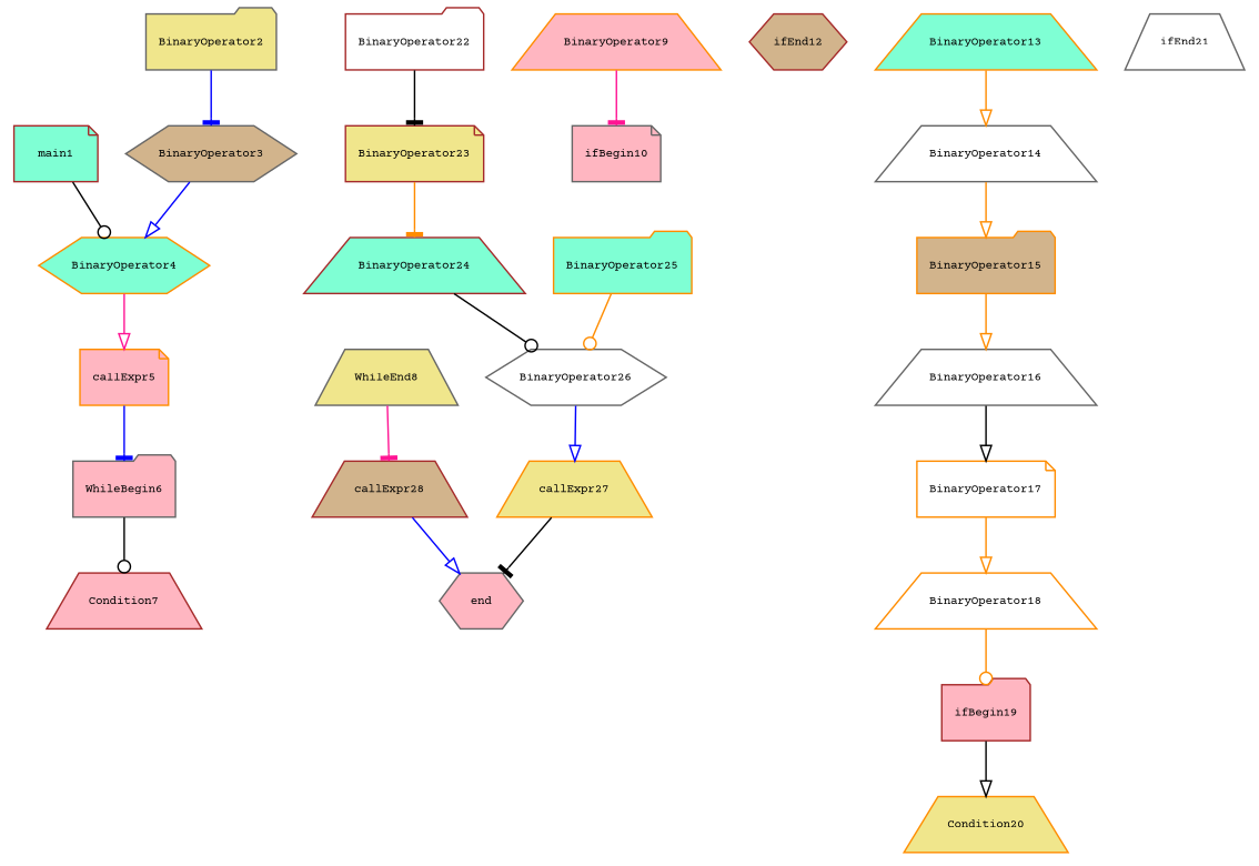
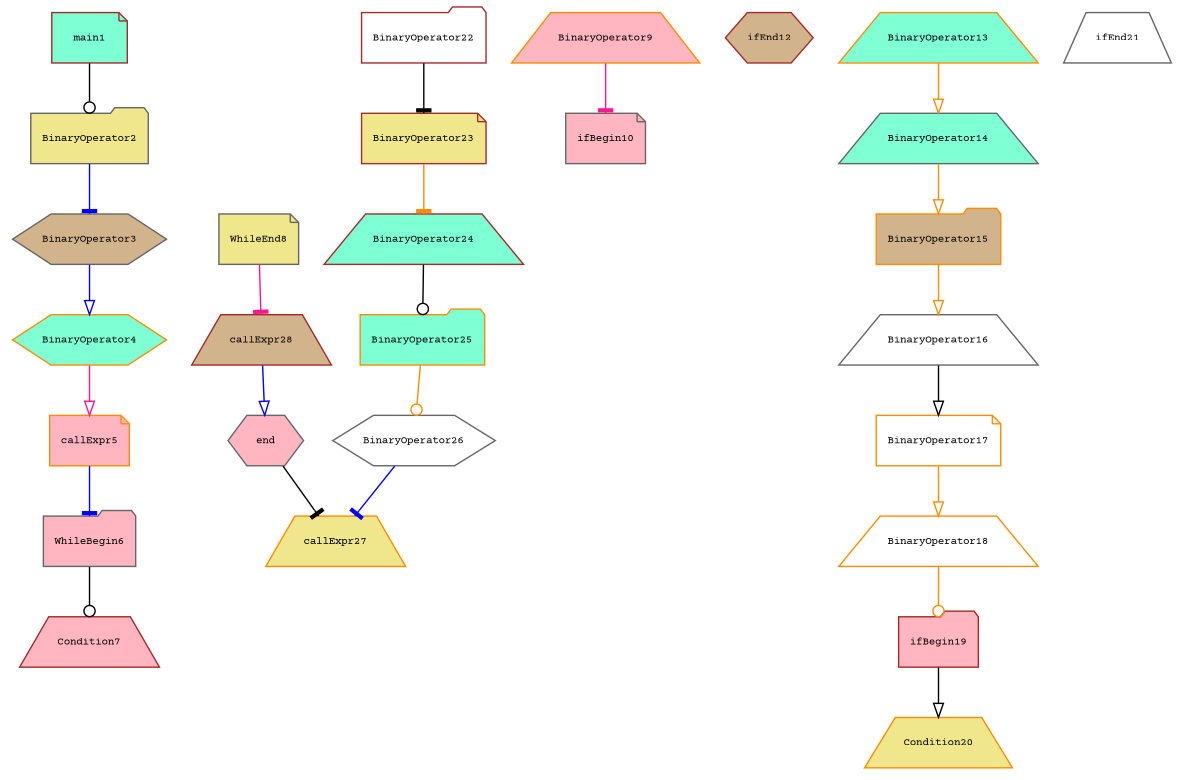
  digraph {
    fontname="Courier Prime"
    fontsize=8
    node [color=gray40 fillcolor=lightpink fontname="Courier Prime" fontsize=8 shape=trapezium style=filled]
    edge [arrowhead=onormal color=black fontname="Courier Prime" fontsize=8]
    n1 [color=brown fillcolor=aquamarine label=main1 shape=note]
    n2 [fillcolor=khaki label=BinaryOperator2 shape=folder]
    n3 [fillcolor=tan label=BinaryOperator3 shape=hexagon]
    n4 [color=darkorange fillcolor=aquamarine label=BinaryOperator4 shape=hexagon]
    n5 [color=darkorange label=callExpr5 shape=note]
    n6 [label=WhileBegin6 shape=folder]
    n7 [color=brown label=Condition7]
-   n8 [fillcolor=khaki label=WhileEnd8]
+   n8 [fillcolor=khaki label=WhileEnd8 shape=note]
    n9 [color=brown fillcolor=tan label=callExpr28]
    end [shape=hexagon]
    n11 [color=darkorange label=BinaryOperator9]
    n12 [label=ifBegin10 shape=note]
    n13 [color=brown fillcolor=tan label=ifEnd12 shape=hexagon]
    n14 [color=darkorange fillcolor=aquamarine label=BinaryOperator13]
-   n15 [fillcolor=white label=BinaryOperator14]
+   n15 [fillcolor=aquamarine label=BinaryOperator14]
    n16 [color=darkorange fillcolor=tan label=BinaryOperator15 shape=folder]
    n17 [fillcolor=white label=BinaryOperator16]
    n18 [color=darkorange fillcolor=white label=BinaryOperator17 shape=note]
    n19 [color=darkorange fillcolor=white label=BinaryOperator18]
    n20 [color=brown label=ifBegin19 shape=folder]
    n21 [color=darkorange fillcolor=khaki label=Condition20]
    n22 [fillcolor=white label=ifEnd21]
    n23 [color=brown fillcolor=white label=BinaryOperator22 shape=folder]
    n24 [color=brown fillcolor=khaki label=BinaryOperator23 shape=note]
    n25 [color=brown fillcolor=aquamarine label=BinaryOperator24]
    n26 [color=darkorange fillcolor=aquamarine label=BinaryOperator25 shape=folder]
    n27 [fillcolor=white label=BinaryOperator26 shape=hexagon]
    n28 [color=darkorange fillcolor=khaki label=callExpr27]
-   n1 -> n4 [arrowhead=odot]
+   n1 -> n2 [arrowhead=odot]
    n2 -> n3 [arrowhead=tee color=blue]
    n3 -> n4 [color=blue]
    n4 -> n5 [color=deeppink]
    n5 -> n6 [arrowhead=tee color=blue]
    n6 -> n7 [arrowhead=odot]
    n8 -> n9 [arrowhead=tee color=deeppink]
    n9 -> end [color=blue]
    n11 -> n12 [arrowhead=tee color=deeppink]
    n14 -> n15 [color=darkorange]
    n15 -> n16 [color=darkorange]
    n16 -> n17 [color=darkorange]
    n17 -> n18
    n18 -> n19 [color=darkorange]
    n19 -> n20 [arrowhead=odot color=darkorange]
    n20 -> n21
    n23 -> n24 [arrowhead=tee]
    n24 -> n25 [arrowhead=tee color=darkorange]
-   n25 -> n27 [arrowhead=odot]
+   n25 -> n26 [arrowhead=odot]
    n26 -> n27 [arrowhead=odot color=darkorange]
-   n27 -> n28 [color=blue]
-   n28 -> end [arrowhead=tee]
+   n27 -> n28 [arrowhead=tee color=blue]
+   end -> n28 [arrowhead=tee]
  }
